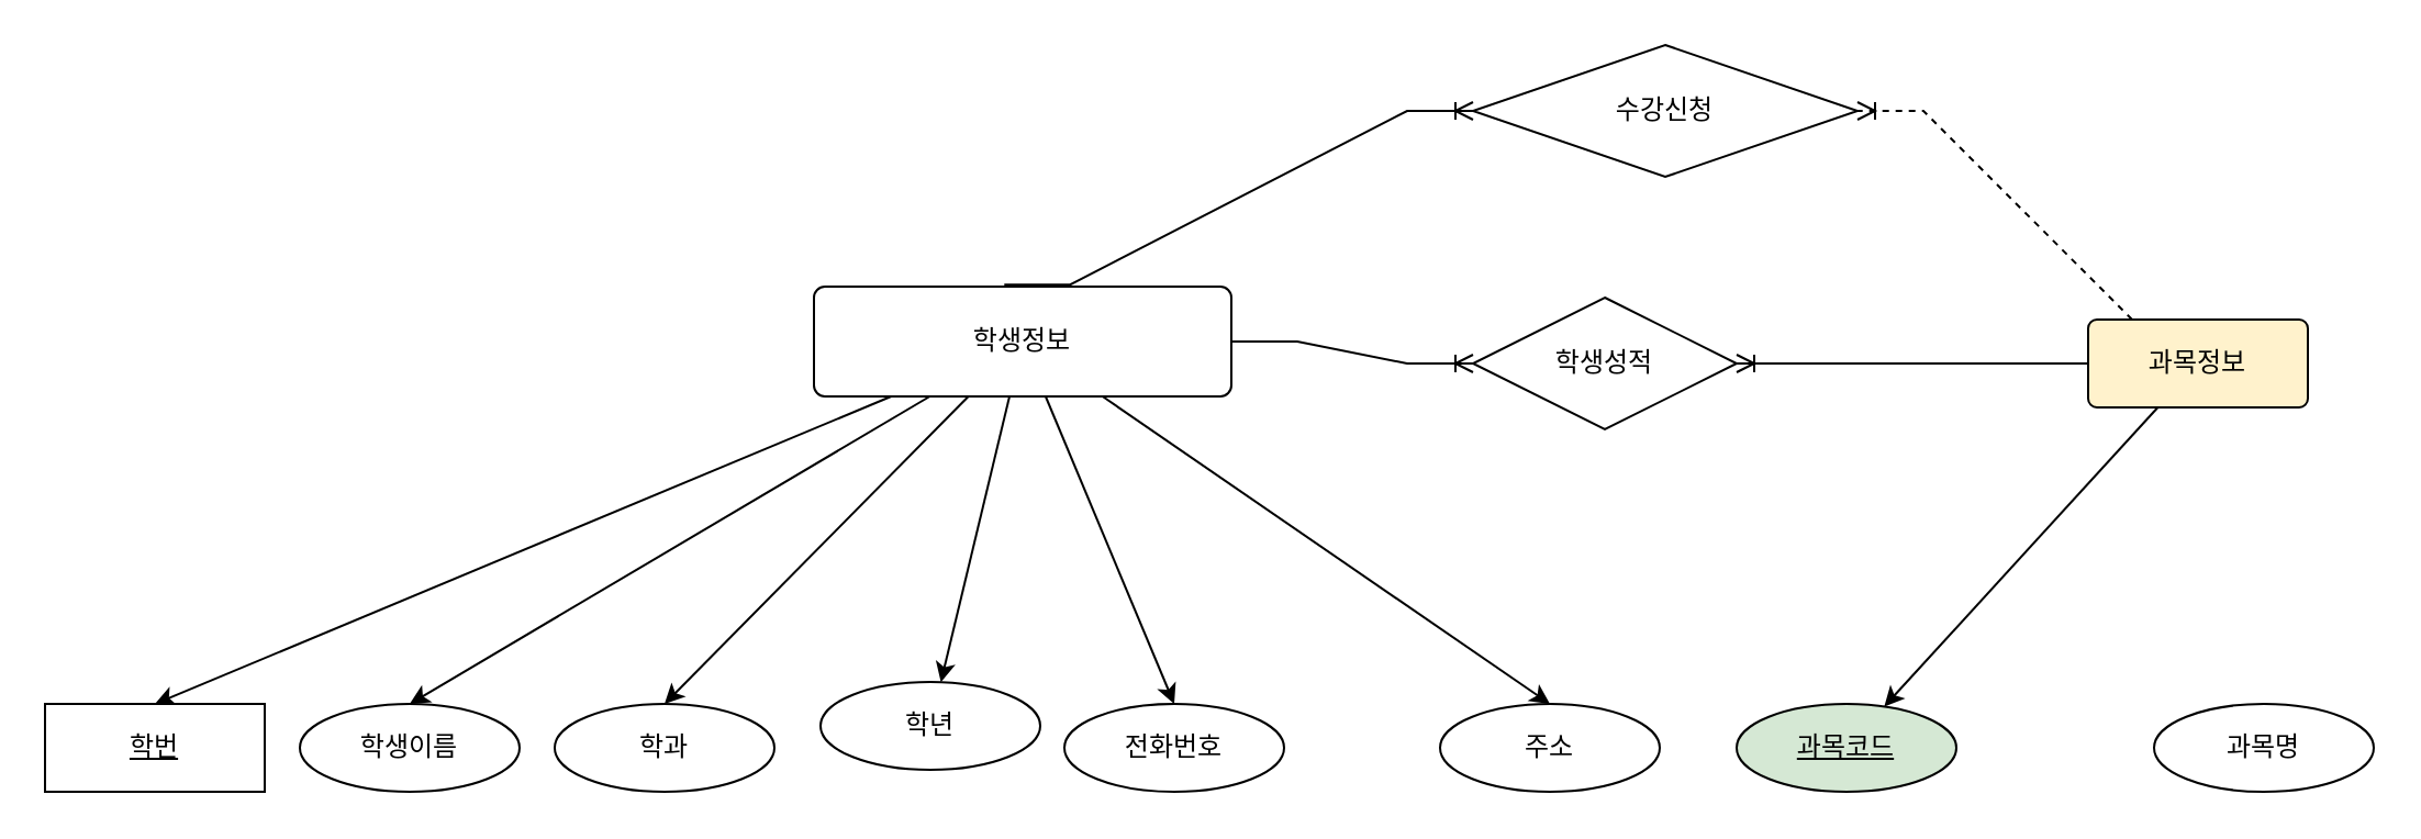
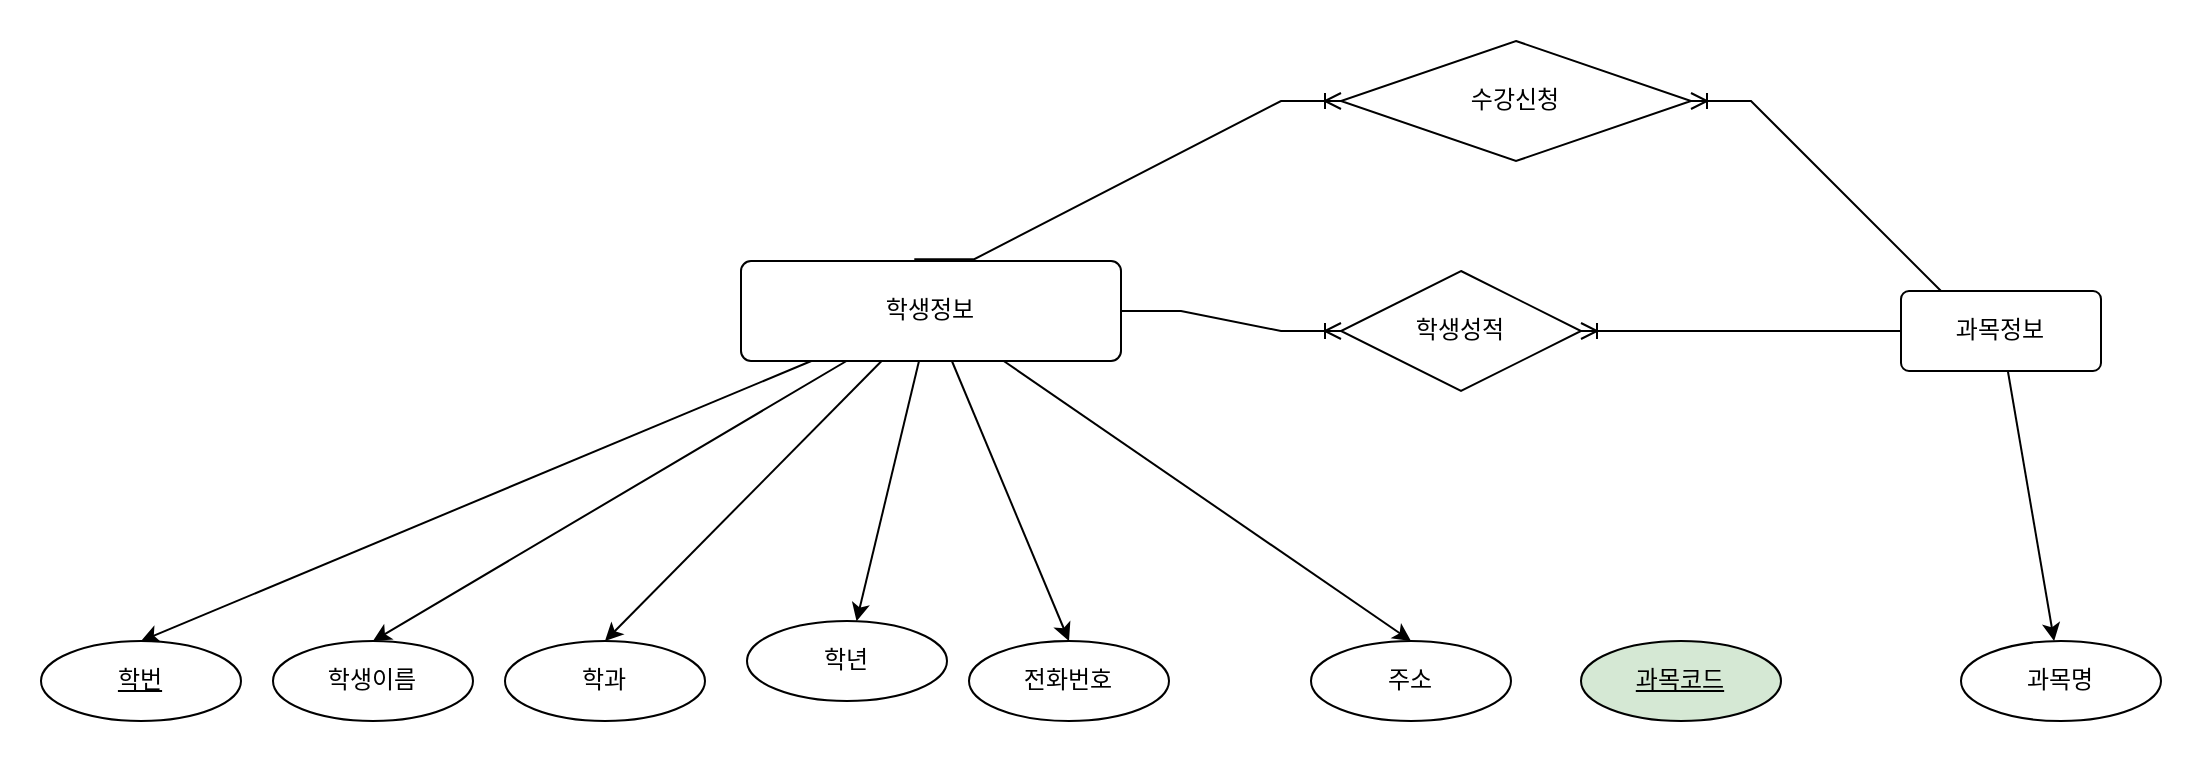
  <mxCell id="0" />
  <mxCell id="1" parent="0" />
  <mxCell id="2" style="rounded=0;orthogonalLoop=1;jettySize=auto;html=1;entryX=0.5;entryY=0;entryDx=0;entryDy=0;" parent="1" source="8" target="9" edge="1"><mxGeometry relative="1" as="geometry" /></mxCell>
  <mxCell id="3" style="rounded=0;orthogonalLoop=1;jettySize=auto;html=1;entryX=0.5;entryY=0;entryDx=0;entryDy=0;" parent="1" source="8" target="10" edge="1"><mxGeometry relative="1" as="geometry" /></mxCell>
  <mxCell id="4" style="rounded=0;orthogonalLoop=1;jettySize=auto;html=1;entryX=0.5;entryY=0;entryDx=0;entryDy=0;" parent="1" source="8" target="11" edge="1"><mxGeometry relative="1" as="geometry" /></mxCell>
  <mxCell id="5" style="rounded=0;orthogonalLoop=1;jettySize=auto;html=1;" parent="1" source="8" target="12" edge="1"><mxGeometry relative="1" as="geometry" /></mxCell>
  <mxCell id="6" style="rounded=0;orthogonalLoop=1;jettySize=auto;html=1;entryX=0.5;entryY=0;entryDx=0;entryDy=0;" parent="1" source="8" target="13" edge="1"><mxGeometry relative="1" as="geometry" /></mxCell>
  <mxCell id="7" style="rounded=0;orthogonalLoop=1;jettySize=auto;html=1;entryX=0.5;entryY=0;entryDx=0;entryDy=0;" parent="1" source="8" target="14" edge="1"><mxGeometry relative="1" as="geometry" /></mxCell>
  <mxCell id="8" value="학생정보" style="rounded=1;arcSize=10;whiteSpace=wrap;html=1;align=center;" parent="1" vertex="1"><mxGeometry x="370" y="130" width="190" height="50" as="geometry" /></mxCell>
- <mxCell id="9" value="학번" style="whiteSpace=wrap;html=1;align=center;fontStyle=4;rounded=0;" parent="1" vertex="1"><mxGeometry x="20" y="320" width="100" height="40" as="geometry" /></mxCell>
+ <mxCell id="9" value="학번" style="ellipse;whiteSpace=wrap;html=1;align=center;fontStyle=4;" parent="1" vertex="1"><mxGeometry x="20" y="320" width="100" height="40" as="geometry" /></mxCell>
  <mxCell id="10" value="학생이름" style="ellipse;whiteSpace=wrap;html=1;align=center;" parent="1" vertex="1"><mxGeometry x="136" y="320" width="100" height="40" as="geometry" /></mxCell>
  <mxCell id="11" value="학과" style="ellipse;whiteSpace=wrap;html=1;align=center;" parent="1" vertex="1"><mxGeometry x="252" y="320" width="100" height="40" as="geometry" /></mxCell>
  <mxCell id="12" value="학년" style="ellipse;whiteSpace=wrap;html=1;align=center;" parent="1" vertex="1"><mxGeometry x="373" y="310" width="100" height="40" as="geometry" /></mxCell>
  <mxCell id="13" value="전화번호" style="ellipse;whiteSpace=wrap;html=1;align=center;" parent="1" vertex="1"><mxGeometry x="484" y="320" width="100" height="40" as="geometry" /></mxCell>
  <mxCell id="14" value="주소" style="ellipse;whiteSpace=wrap;html=1;align=center;" parent="1" vertex="1"><mxGeometry x="655" y="320" width="100" height="40" as="geometry" /></mxCell>
- <mxCell id="15" style="rounded=0;orthogonalLoop=1;jettySize=auto;html=1;" edge="1" parent="1" source="16" target="17"><mxGeometry relative="1" as="geometry" /></mxCell>
- <mxCell id="16" value="과목정보" style="rounded=1;arcSize=10;whiteSpace=wrap;html=1;align=center;fillColor=#fff2cc;" vertex="1" parent="1"><mxGeometry x="950" y="145" width="100" height="40" as="geometry" /></mxCell>
+ <mxCell id="15" style="rounded=0;orthogonalLoop=1;jettySize=auto;html=1;" edge="1" parent="1" source="16" target="18"><mxGeometry relative="1" as="geometry" /></mxCell>
+ <mxCell id="16" value="과목정보" style="rounded=1;arcSize=10;whiteSpace=wrap;html=1;align=center;" vertex="1" parent="1"><mxGeometry x="950" y="145" width="100" height="40" as="geometry" /></mxCell>
  <mxCell id="17" value="과목코드" style="ellipse;whiteSpace=wrap;html=1;align=center;fontStyle=4;fillColor=#d5e8d4;" vertex="1" parent="1"><mxGeometry x="790" y="320" width="100" height="40" as="geometry" /></mxCell>
  <mxCell id="18" value="과목명" style="ellipse;whiteSpace=wrap;html=1;align=center;" vertex="1" parent="1"><mxGeometry x="980" y="320" width="100" height="40" as="geometry" /></mxCell>
  <mxCell id="19" value="수강신청" style="shape=rhombus;perimeter=rhombusPerimeter;whiteSpace=wrap;html=1;align=center;" vertex="1" parent="1"><mxGeometry x="670" y="20" width="175" height="60" as="geometry" /></mxCell>
  <mxCell id="20" value="" style="edgeStyle=entityRelationEdgeStyle;fontSize=12;html=1;endArrow=ERoneToMany;rounded=0;exitX=0.456;exitY=-0.018;exitDx=0;exitDy=0;exitPerimeter=0;" edge="1" parent="1" source="8" target="19"><mxGeometry width="100" height="100" relative="1" as="geometry"><mxPoint x="750" y="200" as="sourcePoint" /><mxPoint x="850" y="100" as="targetPoint" /></mxGeometry></mxCell>
- <mxCell id="21" value="" style="edgeStyle=entityRelationEdgeStyle;fontSize=12;html=1;endArrow=ERoneToMany;rounded=0;exitX=0.5;exitY=0;exitDx=0;exitDy=0;entryX=1;entryY=0.5;entryDx=0;entryDy=0;dashed=1;" edge="1" parent="1" source="16" target="19"><mxGeometry width="100" height="100" relative="1" as="geometry"><mxPoint x="750" y="200" as="sourcePoint" /><mxPoint x="850" y="100" as="targetPoint" /></mxGeometry></mxCell>
+ <mxCell id="21" value="" style="edgeStyle=entityRelationEdgeStyle;fontSize=12;html=1;endArrow=ERoneToMany;rounded=0;exitX=0.5;exitY=0;exitDx=0;exitDy=0;entryX=1;entryY=0.5;entryDx=0;entryDy=0;" edge="1" parent="1" source="16" target="19"><mxGeometry width="100" height="100" relative="1" as="geometry"><mxPoint x="750" y="200" as="sourcePoint" /><mxPoint x="850" y="100" as="targetPoint" /></mxGeometry></mxCell>
  <mxCell id="22" value="학생성적" style="shape=rhombus;perimeter=rhombusPerimeter;whiteSpace=wrap;html=1;align=center;" vertex="1" parent="1"><mxGeometry x="670" y="135" width="120" height="60" as="geometry" /></mxCell>
  <mxCell id="23" value="" style="edgeStyle=entityRelationEdgeStyle;fontSize=12;html=1;endArrow=ERoneToMany;rounded=0;exitX=1;exitY=0.5;exitDx=0;exitDy=0;entryX=0;entryY=0.5;entryDx=0;entryDy=0;" edge="1" parent="1" source="8" target="22"><mxGeometry width="100" height="100" relative="1" as="geometry"><mxPoint x="720" y="410" as="sourcePoint" /><mxPoint x="820" y="310" as="targetPoint" /></mxGeometry></mxCell>
  <mxCell id="24" value="" style="edgeStyle=entityRelationEdgeStyle;fontSize=12;html=1;endArrow=ERoneToMany;rounded=0;entryX=1;entryY=0.5;entryDx=0;entryDy=0;exitX=0;exitY=0.5;exitDx=0;exitDy=0;" edge="1" parent="1" source="16" target="22"><mxGeometry width="100" height="100" relative="1" as="geometry"><mxPoint x="720" y="410" as="sourcePoint" /><mxPoint x="820" y="310" as="targetPoint" /></mxGeometry></mxCell>
